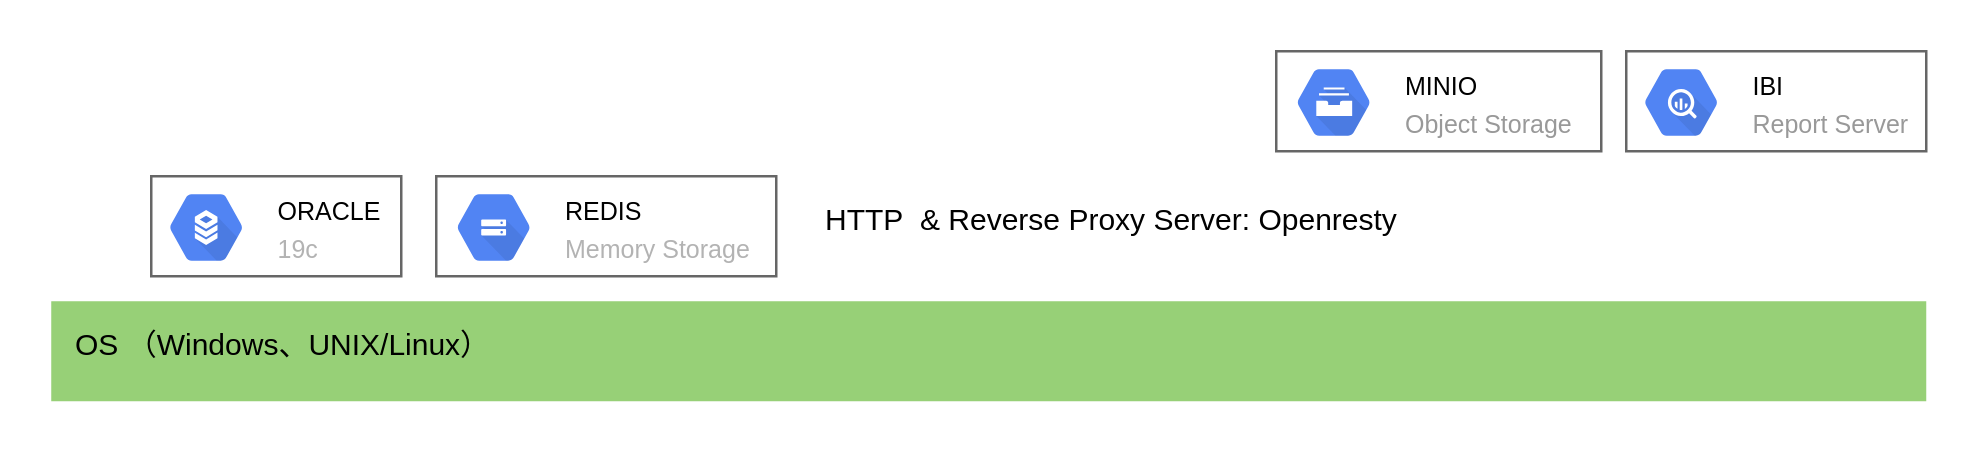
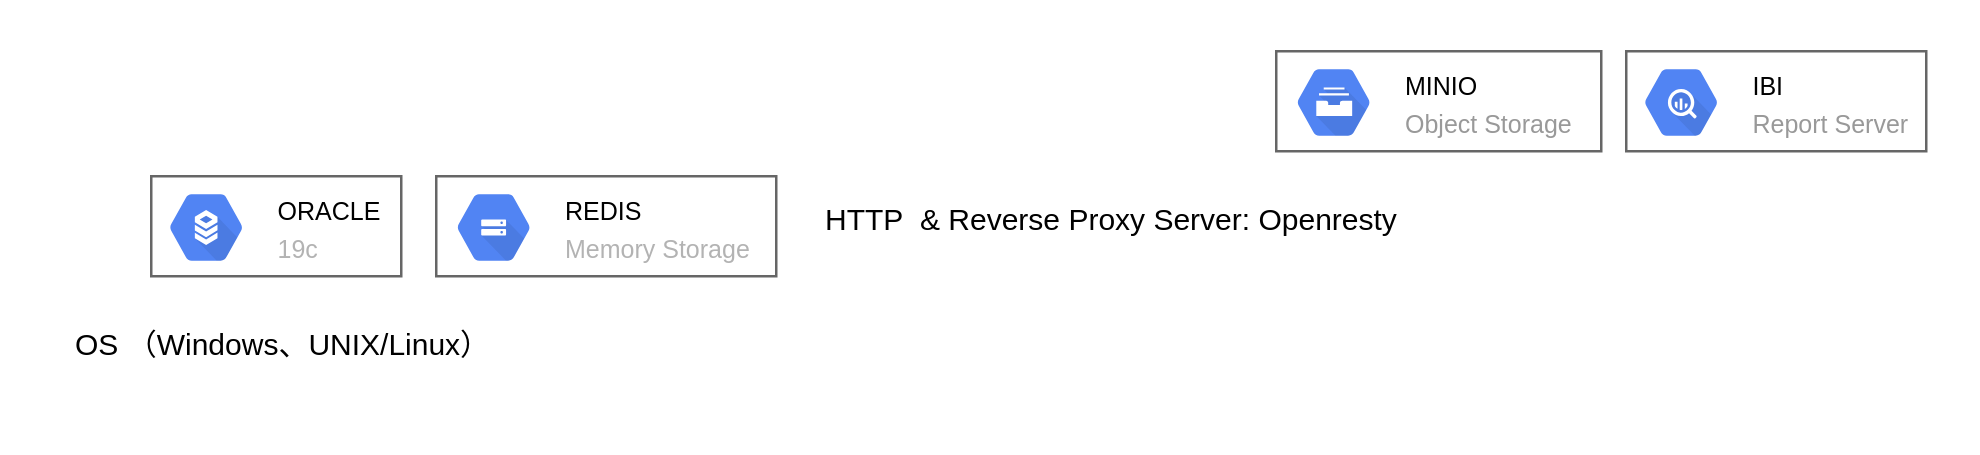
  <mxCell id="0" />
  <mxCell id="1" parent="0" />
- <mxCell id="2" value="OS （Windows、UNIX/Linux）" style="points=[[0,0,0],[0.25,0,0],[0.5,0,0],[0.75,0,0],[1,0,0],[1,0.25,0],[1,0.5,0],[1,0.75,0],[1,1,0],[0.75,1,0],[0.5,1,0],[0.25,1,0],[0,1,0],[0,0.75,0],[0,0.5,0],[0,0.25,0]];absoluteArcSize=1;arcSize=2;html=1;strokeColor=none;shadow=0;dashed=0;fontSize=12;align=left;verticalAlign=middle;spacing=10;spacingTop=-4;fillColor=#97D077;" vertex="1" parent="1"><mxGeometry x="20" y="120" width="750" height="40" as="geometry" /></mxCell>
+ <mxCell id="2" value="OS （Windows、UNIX/Linux）" style="points=[[0,0,0],[0.25,0,0],[0.5,0,0],[0.75,0,0],[1,0,0],[1,0.25,0],[1,0.5,0],[1,0.75,0],[1,1,0],[0.75,1,0],[0.5,1,0],[0.25,1,0],[0,1,0],[0,0.75,0],[0,0.5,0],[0,0.25,0]];absoluteArcSize=1;arcSize=2;html=1;strokeColor=none;shadow=0;dashed=0;fontSize=12;align=left;verticalAlign=middle;spacing=10;spacingTop=-4;fillColor=#ffffff;" vertex="1" parent="1"><mxGeometry x="20" y="120" width="750" height="40" as="geometry" /></mxCell>
  <mxCell id="3" value="HTTP&amp;nbsp; &amp;amp; Reverse Proxy Server: Openresty" style="points=[[0,0,0],[0.25,0,0],[0.5,0,0],[0.75,0,0],[1,0,0],[1,0.25,0],[1,0.5,0],[1,0.75,0],[1,1,0],[0.75,1,0],[0.5,1,0],[0.25,1,0],[0,1,0],[0,0.75,0],[0,0.5,0],[0,0.25,0]];absoluteArcSize=1;arcSize=2;html=1;strokeColor=none;shadow=0;dashed=0;fontSize=12;align=left;verticalAlign=middle;spacing=10;spacingTop=-4;fillColor=#ffffff;" vertex="1" parent="1"><mxGeometry x="320" y="70" width="450" height="40" as="geometry" /></mxCell>
  <mxCell id="4" value="" style="shadow=0;strokeWidth=1;rounded=0;absoluteArcSize=1;arcSize=2;glass=0;sketch=0;fontSize=10;strokeColor=#666666;" vertex="1" parent="1"><mxGeometry x="60" y="70" width="100" height="40" as="geometry" /></mxCell>
  <mxCell id="5" value="&lt;font style=&quot;font-size: 10px&quot;&gt;&lt;font color=&quot;#000000&quot; style=&quot;font-size: 10px&quot;&gt;ORACLE&lt;/font&gt;&lt;br&gt;&lt;font color=&quot;#b3b3b3&quot;&gt;19c&lt;/font&gt;&lt;/font&gt;" style="sketch=0;dashed=0;connectable=0;html=1;strokeColor=none;shape=mxgraph.gcp2.hexIcon;prIcon=cloud_sql;part=1;labelPosition=right;verticalLabelPosition=middle;align=left;verticalAlign=middle;spacingLeft=5;fontSize=12;fillColor=#5184F3;" vertex="1" parent="4"><mxGeometry y="0.5" width="44" height="39" relative="1" as="geometry"><mxPoint y="-19" as="offset" /></mxGeometry></mxCell>
  <mxCell id="6" value="" style="shadow=0;strokeWidth=1;rounded=0;absoluteArcSize=1;arcSize=2;glass=0;sketch=0;fontSize=10;strokeColor=#666666;" vertex="1" parent="1"><mxGeometry x="174" y="70" width="136" height="40" as="geometry" /></mxCell>
  <mxCell id="7" value="&lt;font style=&quot;font-size: 10px&quot;&gt;&lt;font color=&quot;#000000&quot; style=&quot;font-size: 10px&quot;&gt;REDIS&lt;/font&gt;&lt;br&gt;&lt;font color=&quot;#b3b3b3&quot;&gt;Memory Storage&lt;/font&gt;&lt;/font&gt;" style="sketch=0;dashed=0;connectable=0;html=1;strokeColor=none;shape=mxgraph.gcp2.hexIcon;prIcon=cloud_storage;part=1;labelPosition=right;verticalLabelPosition=middle;align=left;verticalAlign=middle;spacingLeft=5;fontSize=12;rounded=0;shadow=0;glass=0;fillColor=#5184F3;" vertex="1" parent="6"><mxGeometry y="0.5" width="44" height="39" relative="1" as="geometry"><mxPoint x="1" y="-19" as="offset" /></mxGeometry></mxCell>
  <mxCell id="8" value="" style="strokeColor=#666666;shadow=0;strokeWidth=1;rounded=0;absoluteArcSize=1;arcSize=2;sketch=0;fillColor=#FFFFFF;" vertex="1" parent="1"><mxGeometry x="650" y="20" width="120" height="40" as="geometry" /></mxCell>
  <mxCell id="9" value="&lt;font style=&quot;font-size: 10px&quot;&gt;&lt;font color=&quot;#000000&quot; style=&quot;font-size: 10px&quot;&gt;IBI&lt;/font&gt;&lt;br&gt;Report Server&lt;/font&gt;" style="sketch=0;dashed=0;connectable=0;html=1;fillColor=#5184F3;strokeColor=none;shape=mxgraph.gcp2.hexIcon;prIcon=bigquery;part=1;labelPosition=right;verticalLabelPosition=middle;align=left;verticalAlign=middle;spacingLeft=5;fontColor=#999999;fontSize=12;rounded=0;" vertex="1" parent="8"><mxGeometry y="0.5" width="44" height="39" relative="1" as="geometry"><mxPoint y="-19" as="offset" /></mxGeometry></mxCell>
  <mxCell id="10" value="" style="strokeColor=#666666;shadow=0;strokeWidth=1;rounded=0;absoluteArcSize=1;arcSize=2;sketch=0;fontSize=10;fontColor=#B3B3B3;fillColor=#FFFFFF;" vertex="1" parent="1"><mxGeometry x="510" y="20" width="130" height="40" as="geometry" /></mxCell>
  <mxCell id="11" value="&lt;font style=&quot;font-size: 10px&quot;&gt;&lt;font color=&quot;#000000&quot; style=&quot;font-size: 10px&quot;&gt;MINIO&lt;/font&gt;&lt;br&gt;Object Storage&lt;br&gt;&lt;/font&gt;" style="sketch=0;dashed=0;connectable=0;html=1;fillColor=#5184F3;strokeColor=none;shape=mxgraph.gcp2.hexIcon;prIcon=cloud_filestore;part=1;labelPosition=right;verticalLabelPosition=middle;align=left;verticalAlign=middle;spacingLeft=5;fontColor=#999999;fontSize=12;rounded=0;shadow=0;" vertex="1" parent="10"><mxGeometry y="0.5" width="44" height="39" relative="1" as="geometry"><mxPoint x="1" y="-19" as="offset" /></mxGeometry></mxCell>
